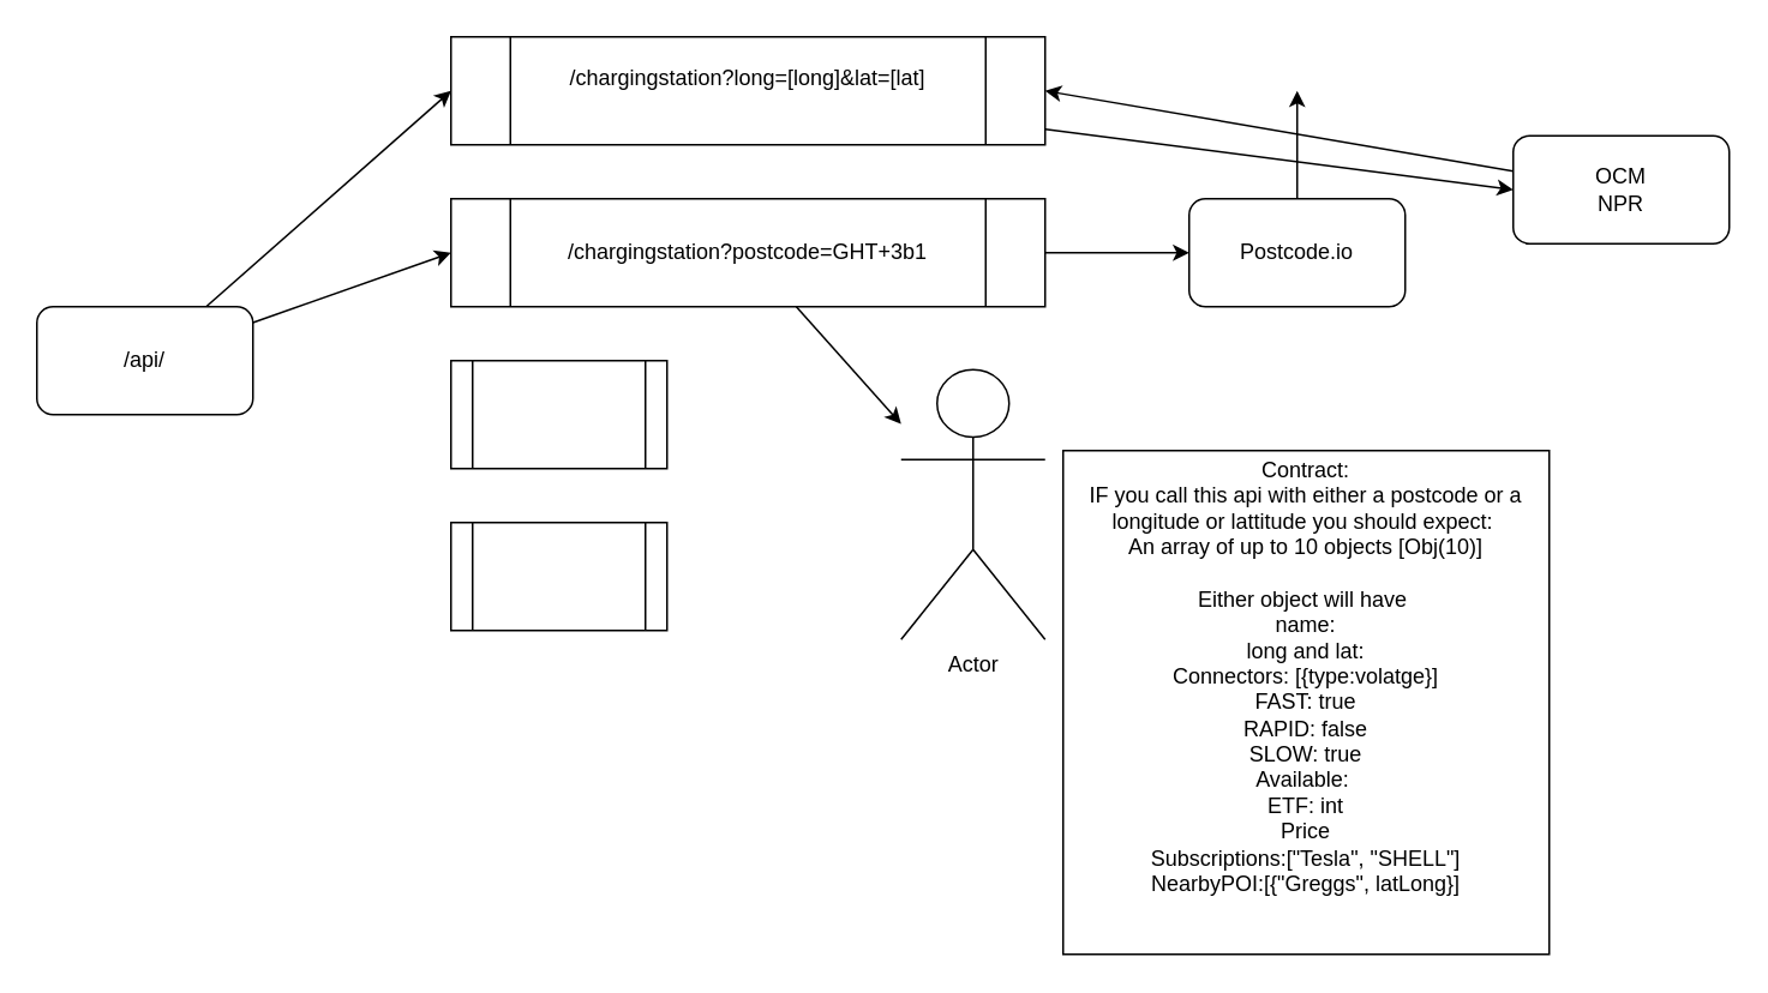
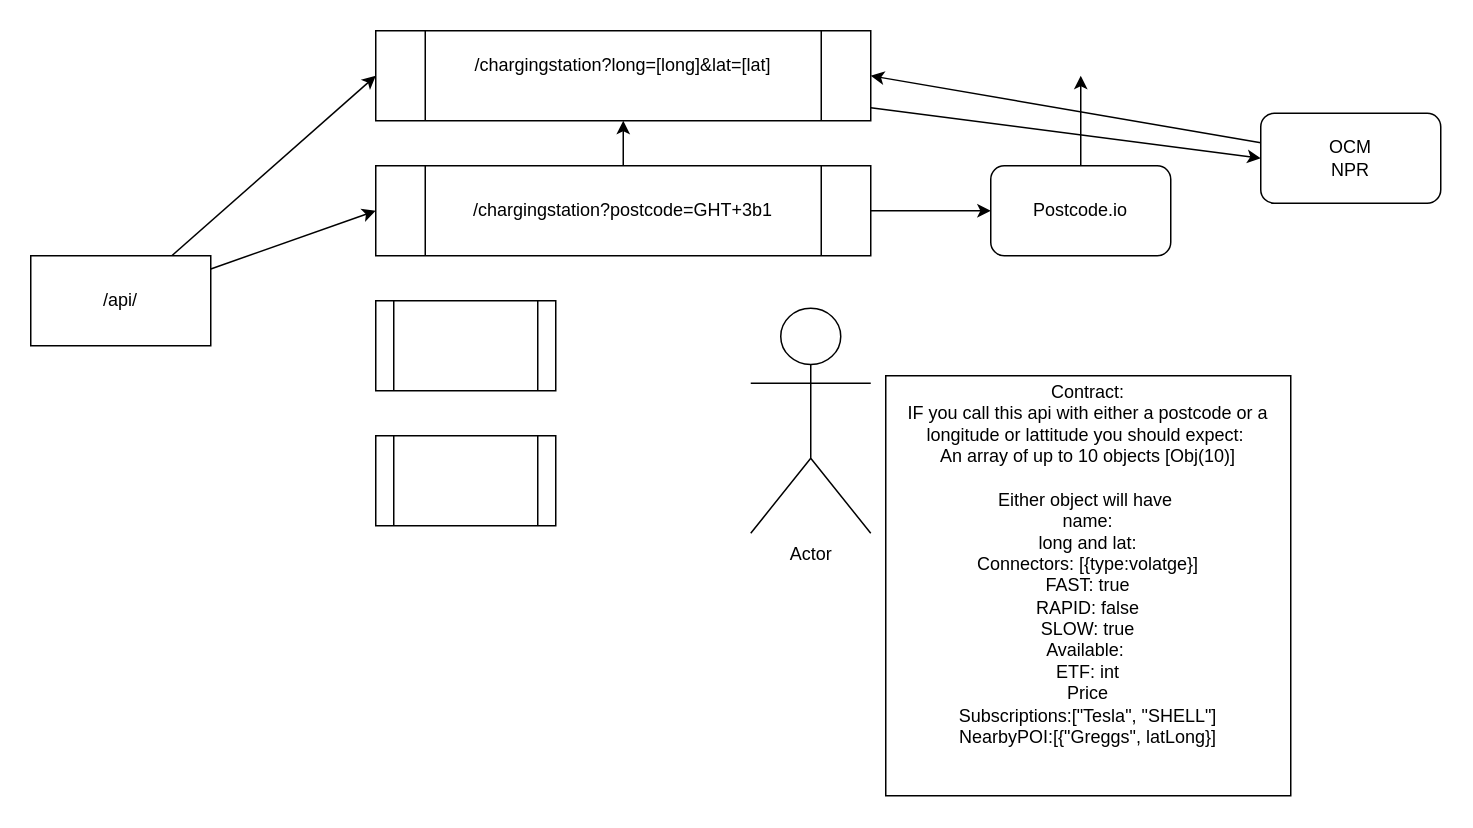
  <mxCell id="0" />
  <mxCell id="1" parent="0" />
  <mxCell id="2" style="edgeStyle=none;html=1;entryX=0;entryY=0.5;entryDx=0;entryDy=0;" edge="1" parent="1" source="3" target="10"><mxGeometry relative="1" as="geometry" /></mxCell>
  <mxCell id="3" value="/chargingstation?long=[long]&amp;amp;lat=[lat]&lt;br&gt;&amp;nbsp;&amp;nbsp;" style="shape=process;whiteSpace=wrap;html=1;backgroundOutline=1;" vertex="1" parent="1"><mxGeometry x="250" y="20" width="330" height="60" as="geometry" /></mxCell>
- <mxCell id="4" style="edgeStyle=none;html=1;" edge="1" parent="1" source="6" target="16"><mxGeometry relative="1" as="geometry" /></mxCell>
+ <mxCell id="4" style="edgeStyle=none;html=1;" edge="1" parent="1" source="6" target="3"><mxGeometry relative="1" as="geometry" /></mxCell>
  <mxCell id="5" style="edgeStyle=none;html=1;" edge="1" parent="1" source="6" target="15"><mxGeometry relative="1" as="geometry" /></mxCell>
  <mxCell id="6" value="/chargingstation?postcode=GHT+3b1" style="shape=process;whiteSpace=wrap;html=1;backgroundOutline=1;" vertex="1" parent="1"><mxGeometry x="250" y="110" width="330" height="60" as="geometry" /></mxCell>
  <mxCell id="7" value="" style="shape=process;whiteSpace=wrap;html=1;backgroundOutline=1;" vertex="1" parent="1"><mxGeometry x="250" y="200" width="120" height="60" as="geometry" /></mxCell>
  <mxCell id="8" value="" style="shape=process;whiteSpace=wrap;html=1;backgroundOutline=1;" vertex="1" parent="1"><mxGeometry x="250" y="290" width="120" height="60" as="geometry" /></mxCell>
  <mxCell id="9" style="edgeStyle=none;html=1;" edge="1" parent="1" source="10"><mxGeometry relative="1" as="geometry"><mxPoint x="580" y="50" as="targetPoint" /></mxGeometry></mxCell>
  <mxCell id="10" value="OCM&lt;br&gt;NPR" style="rounded=1;whiteSpace=wrap;html=1;" vertex="1" parent="1"><mxGeometry x="840" y="75" width="120" height="60" as="geometry" /></mxCell>
  <mxCell id="11" style="edgeStyle=none;html=1;entryX=0;entryY=0.5;entryDx=0;entryDy=0;" edge="1" parent="1" source="13" target="3"><mxGeometry relative="1" as="geometry" /></mxCell>
  <mxCell id="12" style="edgeStyle=none;html=1;entryX=0;entryY=0.5;entryDx=0;entryDy=0;" edge="1" parent="1" source="13" target="6"><mxGeometry relative="1" as="geometry" /></mxCell>
- <mxCell id="13" value="/api/" style="whiteSpace=wrap;html=1;rounded=1;" vertex="1" parent="1"><mxGeometry x="20" y="170" width="120" height="60" as="geometry" /></mxCell>
+ <mxCell id="13" value="/api/" style="rounded=0;whiteSpace=wrap;html=1;" vertex="1" parent="1"><mxGeometry x="20" y="170" width="120" height="60" as="geometry" /></mxCell>
  <mxCell id="14" style="edgeStyle=none;html=1;" edge="1" parent="1" source="15"><mxGeometry relative="1" as="geometry"><mxPoint x="720" y="50" as="targetPoint" /></mxGeometry></mxCell>
  <mxCell id="15" value="Postcode.io" style="rounded=1;whiteSpace=wrap;html=1;" vertex="1" parent="1"><mxGeometry x="660" y="110" width="120" height="60" as="geometry" /></mxCell>
  <mxCell id="16" value="Actor" style="shape=umlActor;verticalLabelPosition=bottom;verticalAlign=top;html=1;outlineConnect=0;" vertex="1" parent="1"><mxGeometry x="500" y="205" width="80" height="150" as="geometry" /></mxCell>
  <mxCell id="17" value="Contract:&lt;br&gt;IF you call this api with either a postcode or a longitude or lattitude you should expect:&amp;nbsp;&lt;br&gt;An array of up to 10 objects [Obj(10)]&lt;br&gt;&lt;br&gt;Either object will have&amp;nbsp;&lt;br&gt;name:&lt;br&gt;long and lat:&lt;br&gt;Connectors: [{type:volatge}]&lt;br&gt;FAST: true&lt;br&gt;RAPID: false&lt;br&gt;SLOW: true&lt;br&gt;Available:&amp;nbsp;&lt;br&gt;ETF: int&lt;br&gt;Price&lt;br&gt;Subscriptions:[&quot;Tesla&quot;, &quot;SHELL&quot;]&lt;br&gt;NearbyPOI:[{&quot;Greggs&quot;, latLong}]&lt;br&gt;&lt;br&gt;&amp;nbsp;" style="rounded=0;whiteSpace=wrap;html=1;" vertex="1" parent="1"><mxGeometry x="590" y="250" width="270" height="280" as="geometry" /></mxCell>
